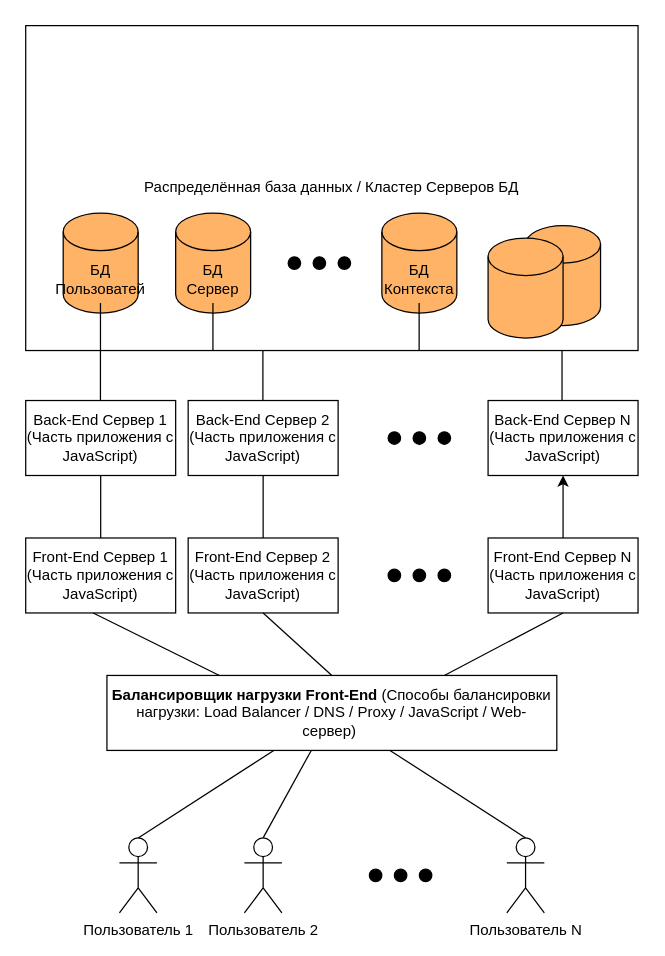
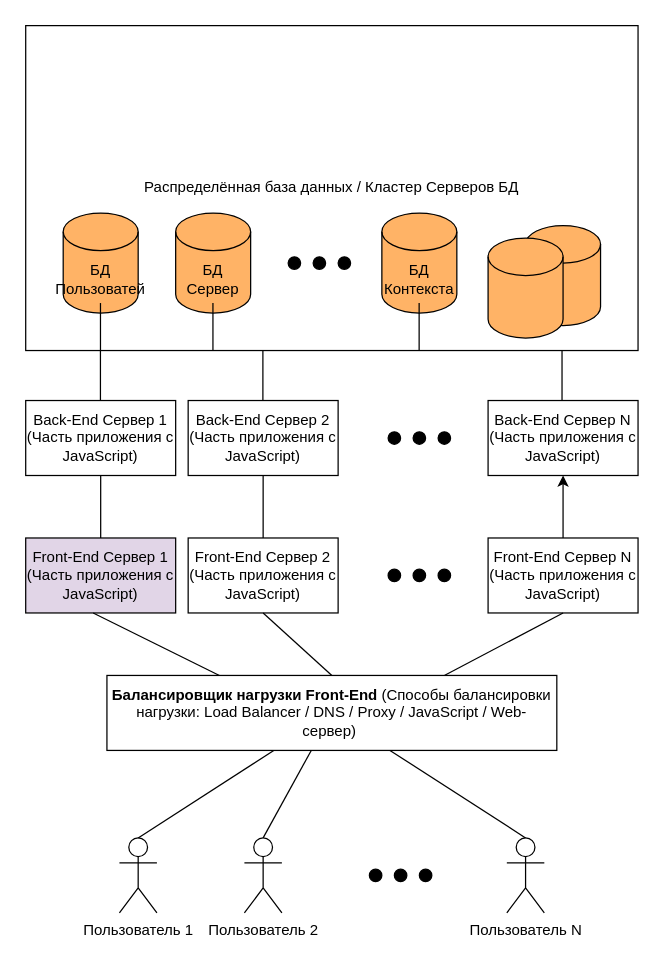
  <mxCell id="0" />
  <mxCell id="1" parent="0" />
  <mxCell id="2" value="&lt;b&gt;Балансировщик нагрузки Front-End&lt;/b&gt; (Способы балансировки нагрузки: Load Balancer / DNS / Proxy / JavaScript / Web-сервер)&amp;nbsp;" style="rounded=0;whiteSpace=wrap;html=1;" parent="1" vertex="1"><mxGeometry x="85" y="540" width="360" height="60" as="geometry" /></mxCell>
  <mxCell id="3" value="Пользователь 1&lt;p&gt;&lt;/p&gt;" style="shape=umlActor;verticalLabelPosition=bottom;verticalAlign=top;html=1;outlineConnect=0;" parent="1" vertex="1"><mxGeometry x="95" y="670" width="30" height="60" as="geometry" /></mxCell>
  <mxCell id="4" value="Пользователь N&lt;p&gt;&lt;/p&gt;" style="shape=umlActor;verticalLabelPosition=bottom;verticalAlign=top;html=1;outlineConnect=0;" parent="1" vertex="1"><mxGeometry x="405" y="670" width="30" height="60" as="geometry" /></mxCell>
  <mxCell id="5" value="Пользователь 2&lt;p&gt;&lt;/p&gt;" style="shape=umlActor;verticalLabelPosition=bottom;verticalAlign=top;html=1;outlineConnect=0;" parent="1" vertex="1"><mxGeometry x="195" y="670" width="30" height="60" as="geometry" /></mxCell>
  <mxCell id="6" value="" style="group" parent="1" vertex="1" connectable="0"><mxGeometry x="295" y="695" width="50" height="10" as="geometry" /></mxCell>
  <mxCell id="7" value="" style="ellipse;whiteSpace=wrap;html=1;fillColor=#000000;" parent="6" vertex="1"><mxGeometry width="10" height="10" as="geometry" /></mxCell>
  <mxCell id="8" value="" style="ellipse;whiteSpace=wrap;html=1;fillColor=#000000;" parent="6" vertex="1"><mxGeometry x="20" width="10" height="10" as="geometry" /></mxCell>
  <mxCell id="9" value="" style="ellipse;whiteSpace=wrap;html=1;fillColor=#000000;" parent="6" vertex="1"><mxGeometry x="40" width="10" height="10" as="geometry" /></mxCell>
  <mxCell id="10" value="" style="endArrow=none;html=1;exitX=0.5;exitY=0;exitDx=0;exitDy=0;exitPerimeter=0;" parent="1" source="3" target="2" edge="1"><mxGeometry width="50" height="50" relative="1" as="geometry"><mxPoint x="145" y="580" as="sourcePoint" /><mxPoint x="110" y="603" as="targetPoint" /></mxGeometry></mxCell>
  <mxCell id="11" value="" style="endArrow=none;html=1;exitX=0.5;exitY=0;exitDx=0;exitDy=0;exitPerimeter=0;" parent="1" source="5" target="2" edge="1"><mxGeometry width="50" height="50" relative="1" as="geometry"><mxPoint x="125" y="590" as="sourcePoint" /><mxPoint x="175" y="540" as="targetPoint" /></mxGeometry></mxCell>
  <mxCell id="12" value="" style="endArrow=none;html=1;exitX=0.5;exitY=0;exitDx=0;exitDy=0;exitPerimeter=0;" parent="1" source="4" target="2" edge="1"><mxGeometry width="50" height="50" relative="1" as="geometry"><mxPoint x="125" y="590" as="sourcePoint" /><mxPoint x="175" y="540" as="targetPoint" /></mxGeometry></mxCell>
  <mxCell id="13" value="Front-End Сервер 2&lt;br&gt;(Часть приложения с JavaScript)" style="rounded=0;whiteSpace=wrap;html=1;fillColor=#FFFFFF;" parent="1" vertex="1"><mxGeometry x="150" y="430" width="120" height="60" as="geometry" /></mxCell>
  <mxCell id="14" value="Front-End Сервер N&lt;br&gt;(Часть приложения с JavaScript)" style="rounded=0;whiteSpace=wrap;html=1;fillColor=#FFFFFF;" parent="1" vertex="1"><mxGeometry x="390" y="430" width="120" height="60" as="geometry" /></mxCell>
- <mxCell id="15" value="Front-End Сервер 1&lt;br&gt;(Часть приложения с JavaScript)" style="rounded=0;whiteSpace=wrap;html=1;fillColor=#FFFFFF;" parent="1" vertex="1"><mxGeometry x="20" y="430" width="120" height="60" as="geometry" /></mxCell>
+ <mxCell id="15" value="Front-End Сервер 1&lt;br&gt;(Часть приложения с JavaScript)" style="rounded=0;whiteSpace=wrap;html=1;fillColor=#e1d5e7;" parent="1" vertex="1"><mxGeometry x="20" y="430" width="120" height="60" as="geometry" /></mxCell>
  <mxCell id="16" value="" style="group" parent="1" vertex="1" connectable="0"><mxGeometry x="310" y="455" width="50" height="10" as="geometry" /></mxCell>
  <mxCell id="17" value="" style="ellipse;whiteSpace=wrap;html=1;fillColor=#000000;" parent="16" vertex="1"><mxGeometry width="10" height="10" as="geometry" /></mxCell>
  <mxCell id="18" value="" style="ellipse;whiteSpace=wrap;html=1;fillColor=#000000;" parent="16" vertex="1"><mxGeometry x="20" width="10" height="10" as="geometry" /></mxCell>
  <mxCell id="19" value="" style="ellipse;whiteSpace=wrap;html=1;fillColor=#000000;" parent="16" vertex="1"><mxGeometry x="40" width="10" height="10" as="geometry" /></mxCell>
  <mxCell id="20" value="" style="endArrow=none;html=1;entryX=0.25;entryY=0;entryDx=0;entryDy=0;exitX=0.45;exitY=1;exitDx=0;exitDy=0;exitPerimeter=0;" parent="1" source="15" target="2" edge="1"><mxGeometry width="50" height="50" relative="1" as="geometry"><mxPoint x="35" y="610" as="sourcePoint" /><mxPoint x="85" y="560" as="targetPoint" /></mxGeometry></mxCell>
  <mxCell id="21" value="" style="endArrow=none;html=1;entryX=0.5;entryY=0;entryDx=0;entryDy=0;exitX=0.5;exitY=1;exitDx=0;exitDy=0;" parent="1" source="13" target="2" edge="1"><mxGeometry width="50" height="50" relative="1" as="geometry"><mxPoint x="35" y="610" as="sourcePoint" /><mxPoint x="234" y="540" as="targetPoint" /></mxGeometry></mxCell>
  <mxCell id="22" value="" style="endArrow=none;html=1;exitX=0.75;exitY=0;exitDx=0;exitDy=0;entryX=0.5;entryY=1;entryDx=0;entryDy=0;" parent="1" source="2" target="14" edge="1"><mxGeometry width="50" height="50" relative="1" as="geometry"><mxPoint x="35" y="610" as="sourcePoint" /><mxPoint x="85" y="560" as="targetPoint" /></mxGeometry></mxCell>
  <mxCell id="23" value="Back-End Сервер 1&lt;br&gt;(Часть приложения с JavaScript)" style="rounded=0;whiteSpace=wrap;html=1;fillColor=#FFFFFF;" parent="1" vertex="1"><mxGeometry x="20" y="320" width="120" height="60" as="geometry" /></mxCell>
  <mxCell id="24" value="Back-End Сервер 2&lt;br&gt;(Часть приложения с JavaScript)" style="rounded=0;whiteSpace=wrap;html=1;fillColor=#FFFFFF;" parent="1" vertex="1"><mxGeometry x="150" y="320" width="120" height="60" as="geometry" /></mxCell>
  <mxCell id="25" value="Back-End Сервер N&lt;br&gt;(Часть приложения с JavaScript)" style="rounded=0;whiteSpace=wrap;html=1;fillColor=#FFFFFF;" parent="1" vertex="1"><mxGeometry x="390" y="320" width="120" height="60" as="geometry" /></mxCell>
  <mxCell id="26" value="Распределённая база данных / Кластер Серверов БД" style="rounded=0;whiteSpace=wrap;html=1;fillColor=#FFFFFF;" parent="1" vertex="1"><mxGeometry x="20" y="20" width="490" height="260" as="geometry" /></mxCell>
  <mxCell id="27" value="" style="shape=cylinder3;whiteSpace=wrap;html=1;boundedLbl=1;backgroundOutline=1;size=15;fillColor=#FFB366;" parent="1" vertex="1"><mxGeometry x="420" width="60" height="80" as="geometry" y="180" /></mxCell>
  <mxCell id="28" value="" style="shape=cylinder3;whiteSpace=wrap;html=1;boundedLbl=1;backgroundOutline=1;size=15;fillColor=#FFB366;" parent="1" vertex="1"><mxGeometry x="390" y="190" width="60" height="80" as="geometry" /></mxCell>
  <mxCell id="29" value="БД Пользоватей" style="shape=cylinder3;whiteSpace=wrap;html=1;boundedLbl=1;backgroundOutline=1;size=15;strokeColor=#000000;fillColor=#FFB366;" parent="1" vertex="1"><mxGeometry x="50" y="170" width="60" height="80" as="geometry" /></mxCell>
  <mxCell id="30" value="БД Сервер" style="shape=cylinder3;whiteSpace=wrap;html=1;boundedLbl=1;backgroundOutline=1;size=15;fillColor=#FFB366;" parent="1" vertex="1"><mxGeometry x="140" y="170" width="60" height="80" as="geometry" /></mxCell>
  <mxCell id="31" value="БД Контекста" style="shape=cylinder3;whiteSpace=wrap;html=1;boundedLbl=1;backgroundOutline=1;size=15;fillColor=#FFB366;" parent="1" vertex="1"><mxGeometry x="305" y="170" width="60" height="80" as="geometry" /></mxCell>
  <mxCell id="32" value="" style="group" parent="1" vertex="1" connectable="0"><mxGeometry x="230" y="205" width="50" height="10" as="geometry" /></mxCell>
  <mxCell id="33" value="" style="ellipse;whiteSpace=wrap;html=1;fillColor=#000000;" parent="32" vertex="1"><mxGeometry width="10" height="10" as="geometry" /></mxCell>
  <mxCell id="34" value="" style="ellipse;whiteSpace=wrap;html=1;fillColor=#000000;" parent="32" vertex="1"><mxGeometry x="20" width="10" height="10" as="geometry" /></mxCell>
  <mxCell id="35" value="" style="ellipse;whiteSpace=wrap;html=1;fillColor=#000000;" parent="32" vertex="1"><mxGeometry x="40" width="10" height="10" as="geometry" /></mxCell>
  <mxCell id="36" value="" style="endArrow=none;html=1;" parent="1" edge="1"><mxGeometry width="50" height="50" relative="1" as="geometry"><mxPoint x="79.83" y="280" as="sourcePoint" /><mxPoint x="79.83" y="242" as="targetPoint" /></mxGeometry></mxCell>
  <mxCell id="37" value="" style="endArrow=none;html=1;" parent="1" edge="1"><mxGeometry width="50" height="50" relative="1" as="geometry"><mxPoint x="169.83" y="280" as="sourcePoint" /><mxPoint x="169.83" y="242" as="targetPoint" /></mxGeometry></mxCell>
  <mxCell id="38" value="" style="endArrow=none;html=1;" parent="1" edge="1"><mxGeometry width="50" height="50" relative="1" as="geometry"><mxPoint x="334.83" y="280" as="sourcePoint" /><mxPoint x="334.83" y="242" as="targetPoint" /></mxGeometry></mxCell>
  <mxCell id="39" value="" style="endArrow=none;html=1;" parent="1" edge="1"><mxGeometry width="50" height="50" relative="1" as="geometry"><mxPoint x="79.8" y="320" as="sourcePoint" /><mxPoint x="79.8" y="280" as="targetPoint" /></mxGeometry></mxCell>
  <mxCell id="40" value="" style="endArrow=none;html=1;" parent="1" edge="1"><mxGeometry width="50" height="50" relative="1" as="geometry"><mxPoint x="209.8" y="320" as="sourcePoint" /><mxPoint x="209.8" y="280" as="targetPoint" /></mxGeometry></mxCell>
  <mxCell id="41" value="" style="endArrow=none;html=1;" parent="1" edge="1"><mxGeometry width="50" height="50" relative="1" as="geometry"><mxPoint x="449.17" y="320" as="sourcePoint" /><mxPoint x="449.17" y="280" as="targetPoint" /></mxGeometry></mxCell>
  <mxCell id="42" value="" style="endArrow=none;html=1;exitX=0.5;exitY=0;exitDx=0;exitDy=0;entryX=0.5;entryY=1;entryDx=0;entryDy=0;" parent="1" source="15" target="23" edge="1"><mxGeometry width="50" height="50" relative="1" as="geometry"><mxPoint x="455" y="530" as="sourcePoint" /><mxPoint x="167.5" y="400" as="targetPoint" /></mxGeometry></mxCell>
  <mxCell id="43" value="" style="endArrow=none;html=1;exitX=0.5;exitY=0;exitDx=0;exitDy=0;entryX=0.5;entryY=1;entryDx=0;entryDy=0;" parent="1" source="13" target="24" edge="1"><mxGeometry width="50" height="50" relative="1" as="geometry"><mxPoint x="455" y="530" as="sourcePoint" /><mxPoint x="255" y="400" as="targetPoint" /></mxGeometry></mxCell>
  <mxCell id="44" value="" style="endArrow=classic;html=1;exitX=0.5;exitY=0;exitDx=0;exitDy=0;entryX=0.5;entryY=1;entryDx=0;entryDy=0;" parent="1" source="14" target="25" edge="1"><mxGeometry width="50" height="50" relative="1" as="geometry"><mxPoint x="455" y="530" as="sourcePoint" /><mxPoint x="345" y="400" as="targetPoint" /></mxGeometry></mxCell>
  <mxCell id="45" value="" style="group" parent="1" vertex="1" connectable="0"><mxGeometry x="310" y="345" width="50" height="10" as="geometry" /></mxCell>
  <mxCell id="46" value="" style="ellipse;whiteSpace=wrap;html=1;fillColor=#000000;" parent="45" vertex="1"><mxGeometry width="10" height="10" as="geometry" /></mxCell>
  <mxCell id="47" value="" style="ellipse;whiteSpace=wrap;html=1;fillColor=#000000;" parent="45" vertex="1"><mxGeometry x="20" width="10" height="10" as="geometry" /></mxCell>
  <mxCell id="48" value="" style="ellipse;whiteSpace=wrap;html=1;fillColor=#000000;" parent="45" vertex="1"><mxGeometry x="40" width="10" height="10" as="geometry" /></mxCell>
